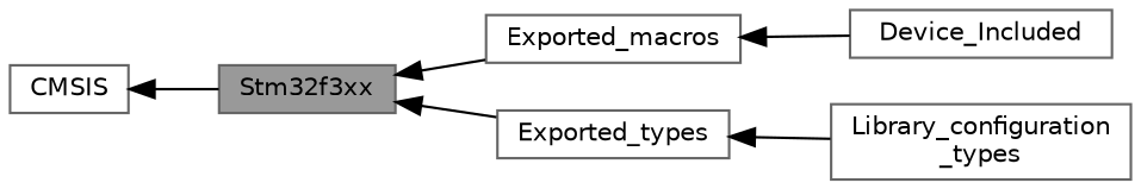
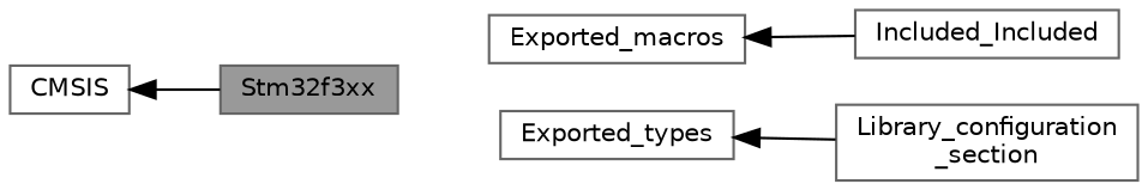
  digraph {
    rankdir=LR
    node [color=grey40 fillcolor=white fontname=Helvetica fontsize=10 shape=box style=filled]
    edge [dir=back fontname=Helvetica fontsize=10 labelfontname=Helvetica labelfontsize=10 shape=plaintext style=solid]
    n1 [height=0.2 label=CMSIS width=0.4]
    n2 [color=gray40 fillcolor=grey60 fontcolor=black height=0.2 label=Stm32f3xx width=0.4]
    n3 [height=0.2 label=Exported_macros width=0.4]
    n4 [height=0.2 label=Exported_types width=0.4]
-   n5 [height=0.2 label=Device_Included width=0.4]
-   n6 [height=0.2 label="Library_configuration\l_types" width=0.4]
+   n5 [height=0.2 label=Included_Included width=0.4]
+   n6 [height=0.2 label="Library_configuration\l_section" width=0.4]
    n1 -> n2
-   n2 -> n3
-   n2 -> n4
    n3 -> n5
    n4 -> n6
  }
